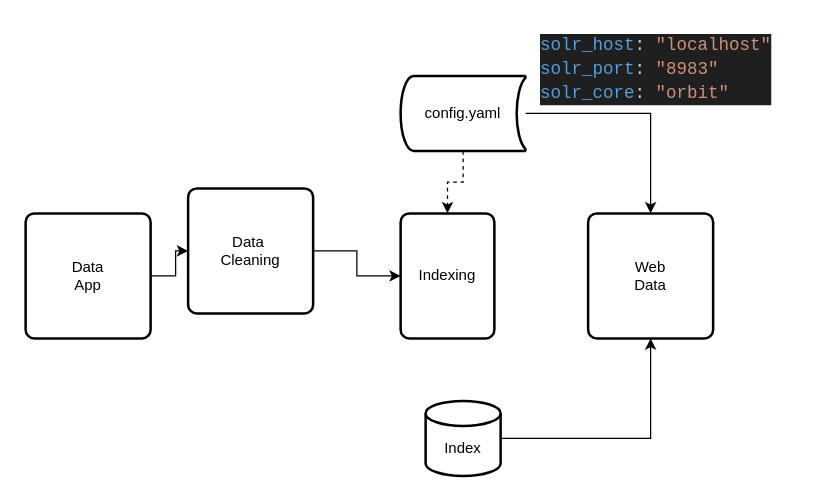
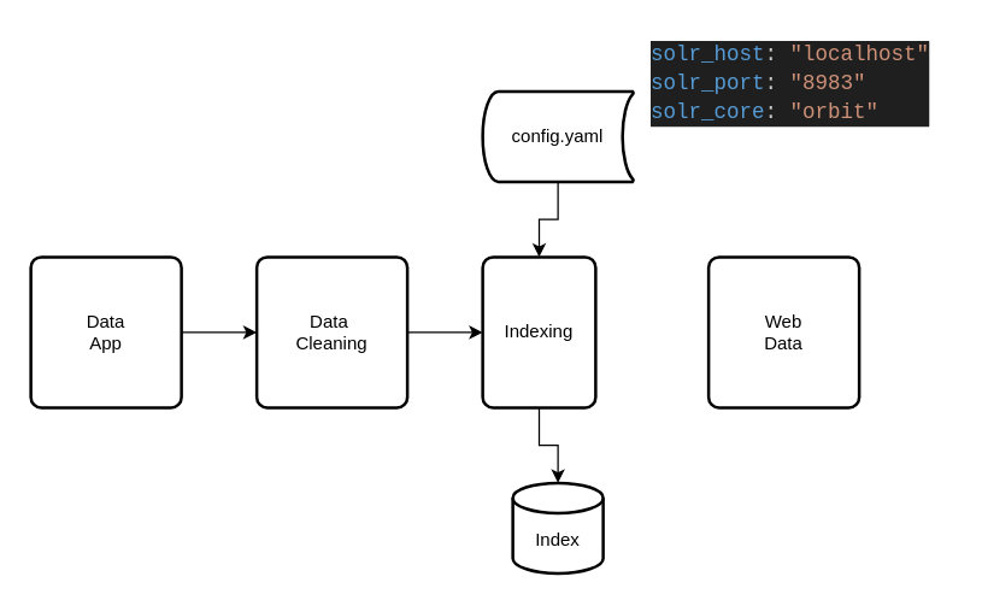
  <mxCell id="0" />
  <mxCell id="1" parent="0" />
  <mxCell id="2" value="" style="edgeStyle=orthogonalEdgeStyle;rounded=0;orthogonalLoop=1;jettySize=auto;html=1;" edge="1" parent="1" source="3" target="5"><mxGeometry relative="1" as="geometry" /></mxCell>
  <mxCell id="3" value="Data&lt;div&gt;App&lt;/div&gt;" style="rounded=1;whiteSpace=wrap;html=1;absoluteArcSize=1;arcSize=14;strokeWidth=2;" vertex="1" parent="1"><mxGeometry x="20" y="170" width="100" height="100" as="geometry" /></mxCell>
  <mxCell id="4" value="" style="edgeStyle=orthogonalEdgeStyle;rounded=0;orthogonalLoop=1;jettySize=auto;html=1;" edge="1" parent="1" source="5" target="7"><mxGeometry relative="1" as="geometry" /></mxCell>
- <mxCell id="5" value="Data&amp;nbsp;&lt;div&gt;Cleaning&lt;/div&gt;" style="rounded=1;whiteSpace=wrap;html=1;absoluteArcSize=1;arcSize=14;strokeWidth=2;" vertex="1" parent="1"><mxGeometry x="150" y="150" width="100" height="100" as="geometry" /></mxCell>
+ <mxCell id="5" value="Data&amp;nbsp;&lt;div&gt;Cleaning&lt;/div&gt;" style="rounded=1;whiteSpace=wrap;html=1;absoluteArcSize=1;arcSize=14;strokeWidth=2;" vertex="1" parent="1"><mxGeometry x="170" y="170" width="100" height="100" as="geometry" /></mxCell>
+ <mxCell id="6" value="" style="edgeStyle=orthogonalEdgeStyle;rounded=0;orthogonalLoop=1;jettySize=auto;html=1;" edge="1" parent="1" source="7" target="10"><mxGeometry relative="1" as="geometry" /></mxCell>
  <mxCell id="7" value="Indexing" style="rounded=1;whiteSpace=wrap;html=1;absoluteArcSize=1;arcSize=14;strokeWidth=2;" vertex="1" parent="1"><mxGeometry x="320" y="170" width="75" height="100" as="geometry" /></mxCell>
  <mxCell id="8" value="Web&lt;div&gt;Data&lt;/div&gt;" style="rounded=1;whiteSpace=wrap;html=1;absoluteArcSize=1;arcSize=14;strokeWidth=2;" vertex="1" parent="1"><mxGeometry x="470" y="170" width="100" height="100" as="geometry" /></mxCell>
- <mxCell id="9" style="edgeStyle=orthogonalEdgeStyle;rounded=0;orthogonalLoop=1;jettySize=auto;html=1;entryX=0.5;entryY=1;entryDx=0;entryDy=0;" edge="1" parent="1" source="10" target="8"><mxGeometry relative="1" as="geometry" /></mxCell>
  <mxCell id="10" value="&lt;div&gt;&lt;br&gt;&lt;/div&gt;Index" style="strokeWidth=2;html=1;shape=mxgraph.flowchart.database;whiteSpace=wrap;" vertex="1" parent="1"><mxGeometry x="340" y="320" width="60" height="60" as="geometry" /></mxCell>
- <mxCell id="11" value="" style="edgeStyle=orthogonalEdgeStyle;rounded=0;orthogonalLoop=1;jettySize=auto;html=1;dashed=1;" edge="1" parent="1" source="13" target="7"><mxGeometry relative="1" as="geometry" /></mxCell>
- <mxCell id="12" style="edgeStyle=orthogonalEdgeStyle;rounded=0;orthogonalLoop=1;jettySize=auto;html=1;entryX=0.5;entryY=0;entryDx=0;entryDy=0;" edge="1" parent="1" source="13" target="8"><mxGeometry relative="1" as="geometry" /></mxCell>
+ <mxCell id="11" value="" style="edgeStyle=orthogonalEdgeStyle;rounded=0;orthogonalLoop=1;jettySize=auto;html=1;" edge="1" parent="1" source="13" target="7"><mxGeometry relative="1" as="geometry" /></mxCell>
  <mxCell id="13" value="config.yaml" style="strokeWidth=2;html=1;shape=mxgraph.flowchart.stored_data;whiteSpace=wrap;" vertex="1" parent="1"><mxGeometry x="320" y="60" width="100" height="60" as="geometry" /></mxCell>
  <mxCell id="14" value="&lt;div style=&quot;color: #cccccc;background-color: #1f1f1f;font-family: Consolas, 'Courier New', monospace;font-weight: normal;font-size: 14px;line-height: 19px;white-space: pre;&quot;&gt;&lt;div&gt;&lt;span style=&quot;color: #569cd6;&quot;&gt;solr_host&lt;/span&gt;&lt;span style=&quot;color: #cccccc;&quot;&gt;: &lt;/span&gt;&lt;span style=&quot;color: #ce9178;&quot;&gt;&quot;localhost&quot;&lt;/span&gt;&lt;/div&gt;&lt;div&gt;&lt;span style=&quot;color: #569cd6;&quot;&gt;solr_port&lt;/span&gt;&lt;span style=&quot;color: #cccccc;&quot;&gt;: &lt;/span&gt;&lt;span style=&quot;color: #ce9178;&quot;&gt;&quot;8983&quot;&lt;/span&gt;&lt;/div&gt;&lt;div&gt;&lt;span style=&quot;color: #569cd6;&quot;&gt;solr_core&lt;/span&gt;&lt;span style=&quot;color: #cccccc;&quot;&gt;: &lt;/span&gt;&lt;span style=&quot;color: #ce9178;&quot;&gt;&quot;orbit&quot;&lt;/span&gt;&lt;/div&gt;&lt;/div&gt;" style="text;whiteSpace=wrap;html=1;" vertex="1" parent="1"><mxGeometry x="430" y="20" width="200" height="80" as="geometry" /></mxCell>
